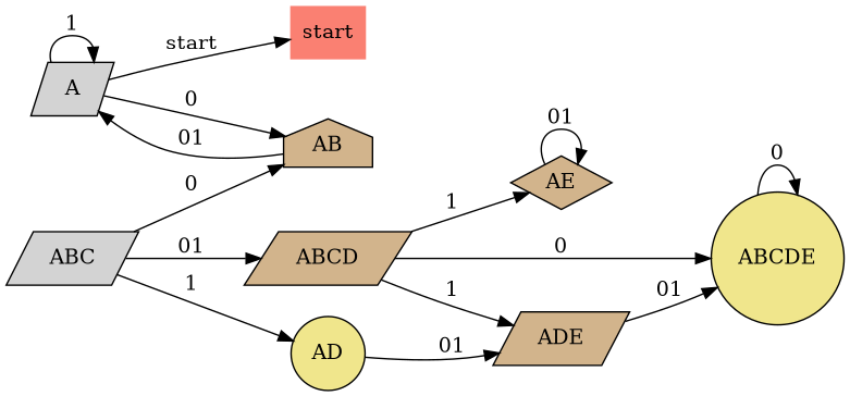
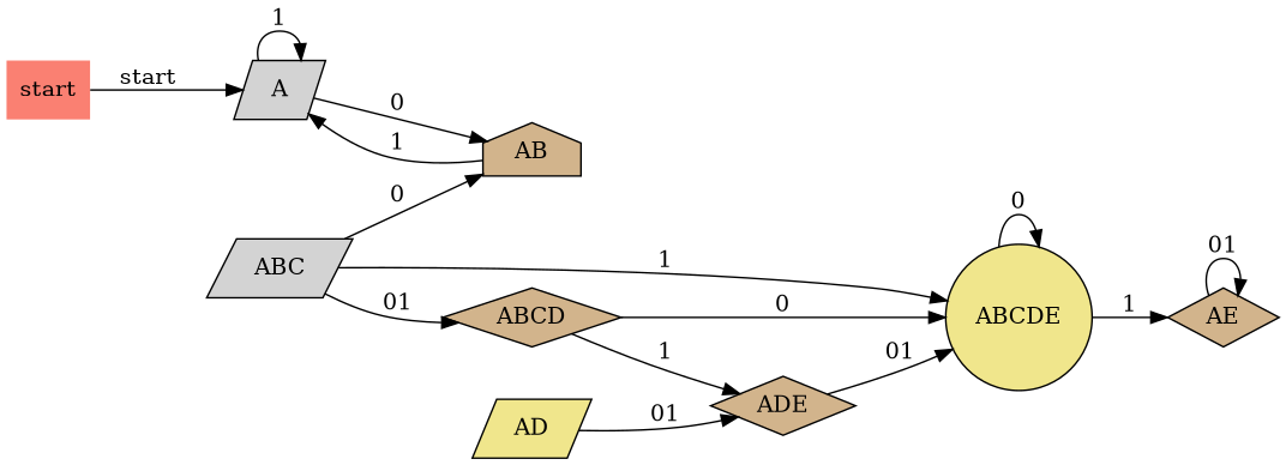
  digraph {
    order=out
    rankdir=LR
    node [fillcolor=tan shape=parallelogram style=filled]
    start [fillcolor=salmon shape=plaintext width=0]
    A [fillcolor=lightgrey]
    AB [shape=house]
    ABC [fillcolor=lightgrey]
-   ABCD
-   AD [fillcolor=khaki shape=circle]
+   ABCD [shape=diamond]
+   AD [fillcolor=khaki]
    ABCDE [fillcolor=khaki shape=circle]
-   ADE
+   ADE [shape=diamond]
    AE [shape=diamond]
-   A -> start [label=start weight=9]
+   start -> A [label=start weight=9]
    A -> A [label=1]
    A -> AB [label=0 weight=9]
-   AB -> A [label=01]
+   AB -> A [label=1]
    ABC -> AB [label=0 weight=9]
    ABC -> ABCD [label=01 weight=9]
-   ABC -> AD [label=1]
+   ABC -> ABCDE [label=1]
    ABCD -> ABCDE [label=0 weight=9]
    ABCD -> ADE [label=1]
    AD -> ADE [label=01]
    ABCDE -> ABCDE [label=0 weight=9]
-   ABCD -> AE [label=1]
+   ABCDE -> AE [label=1]
    ADE -> ABCDE [label=01]
    AE -> AE [label=01]
  }
